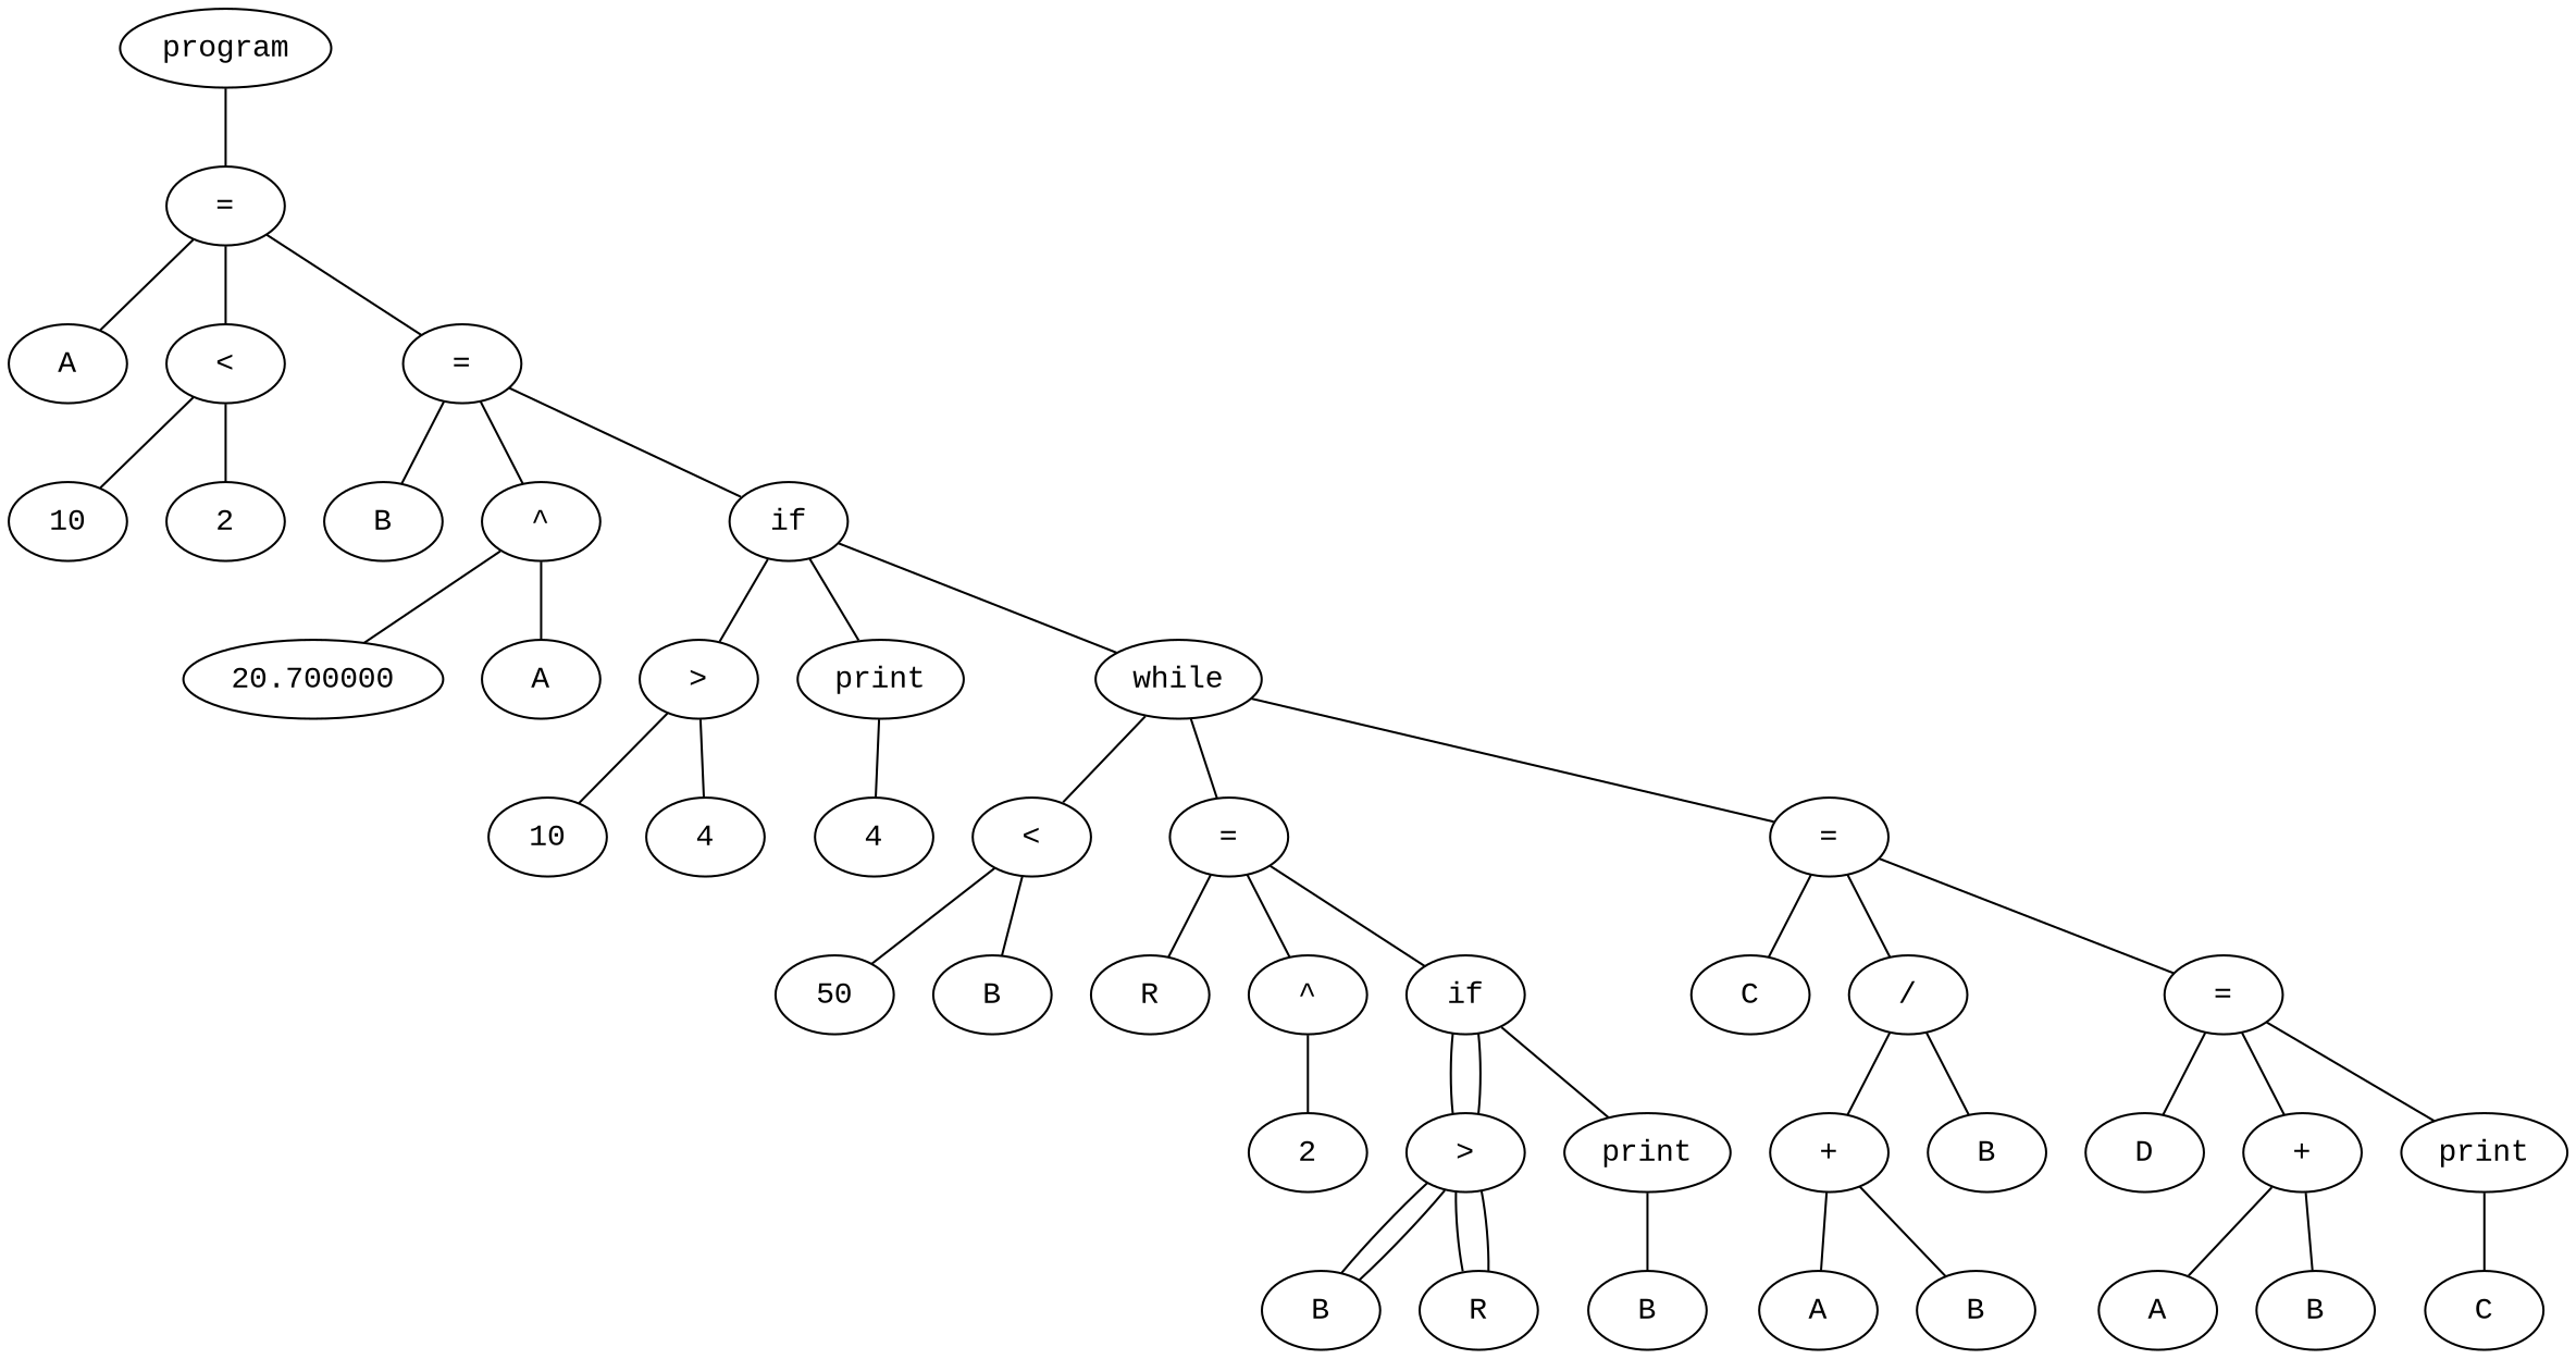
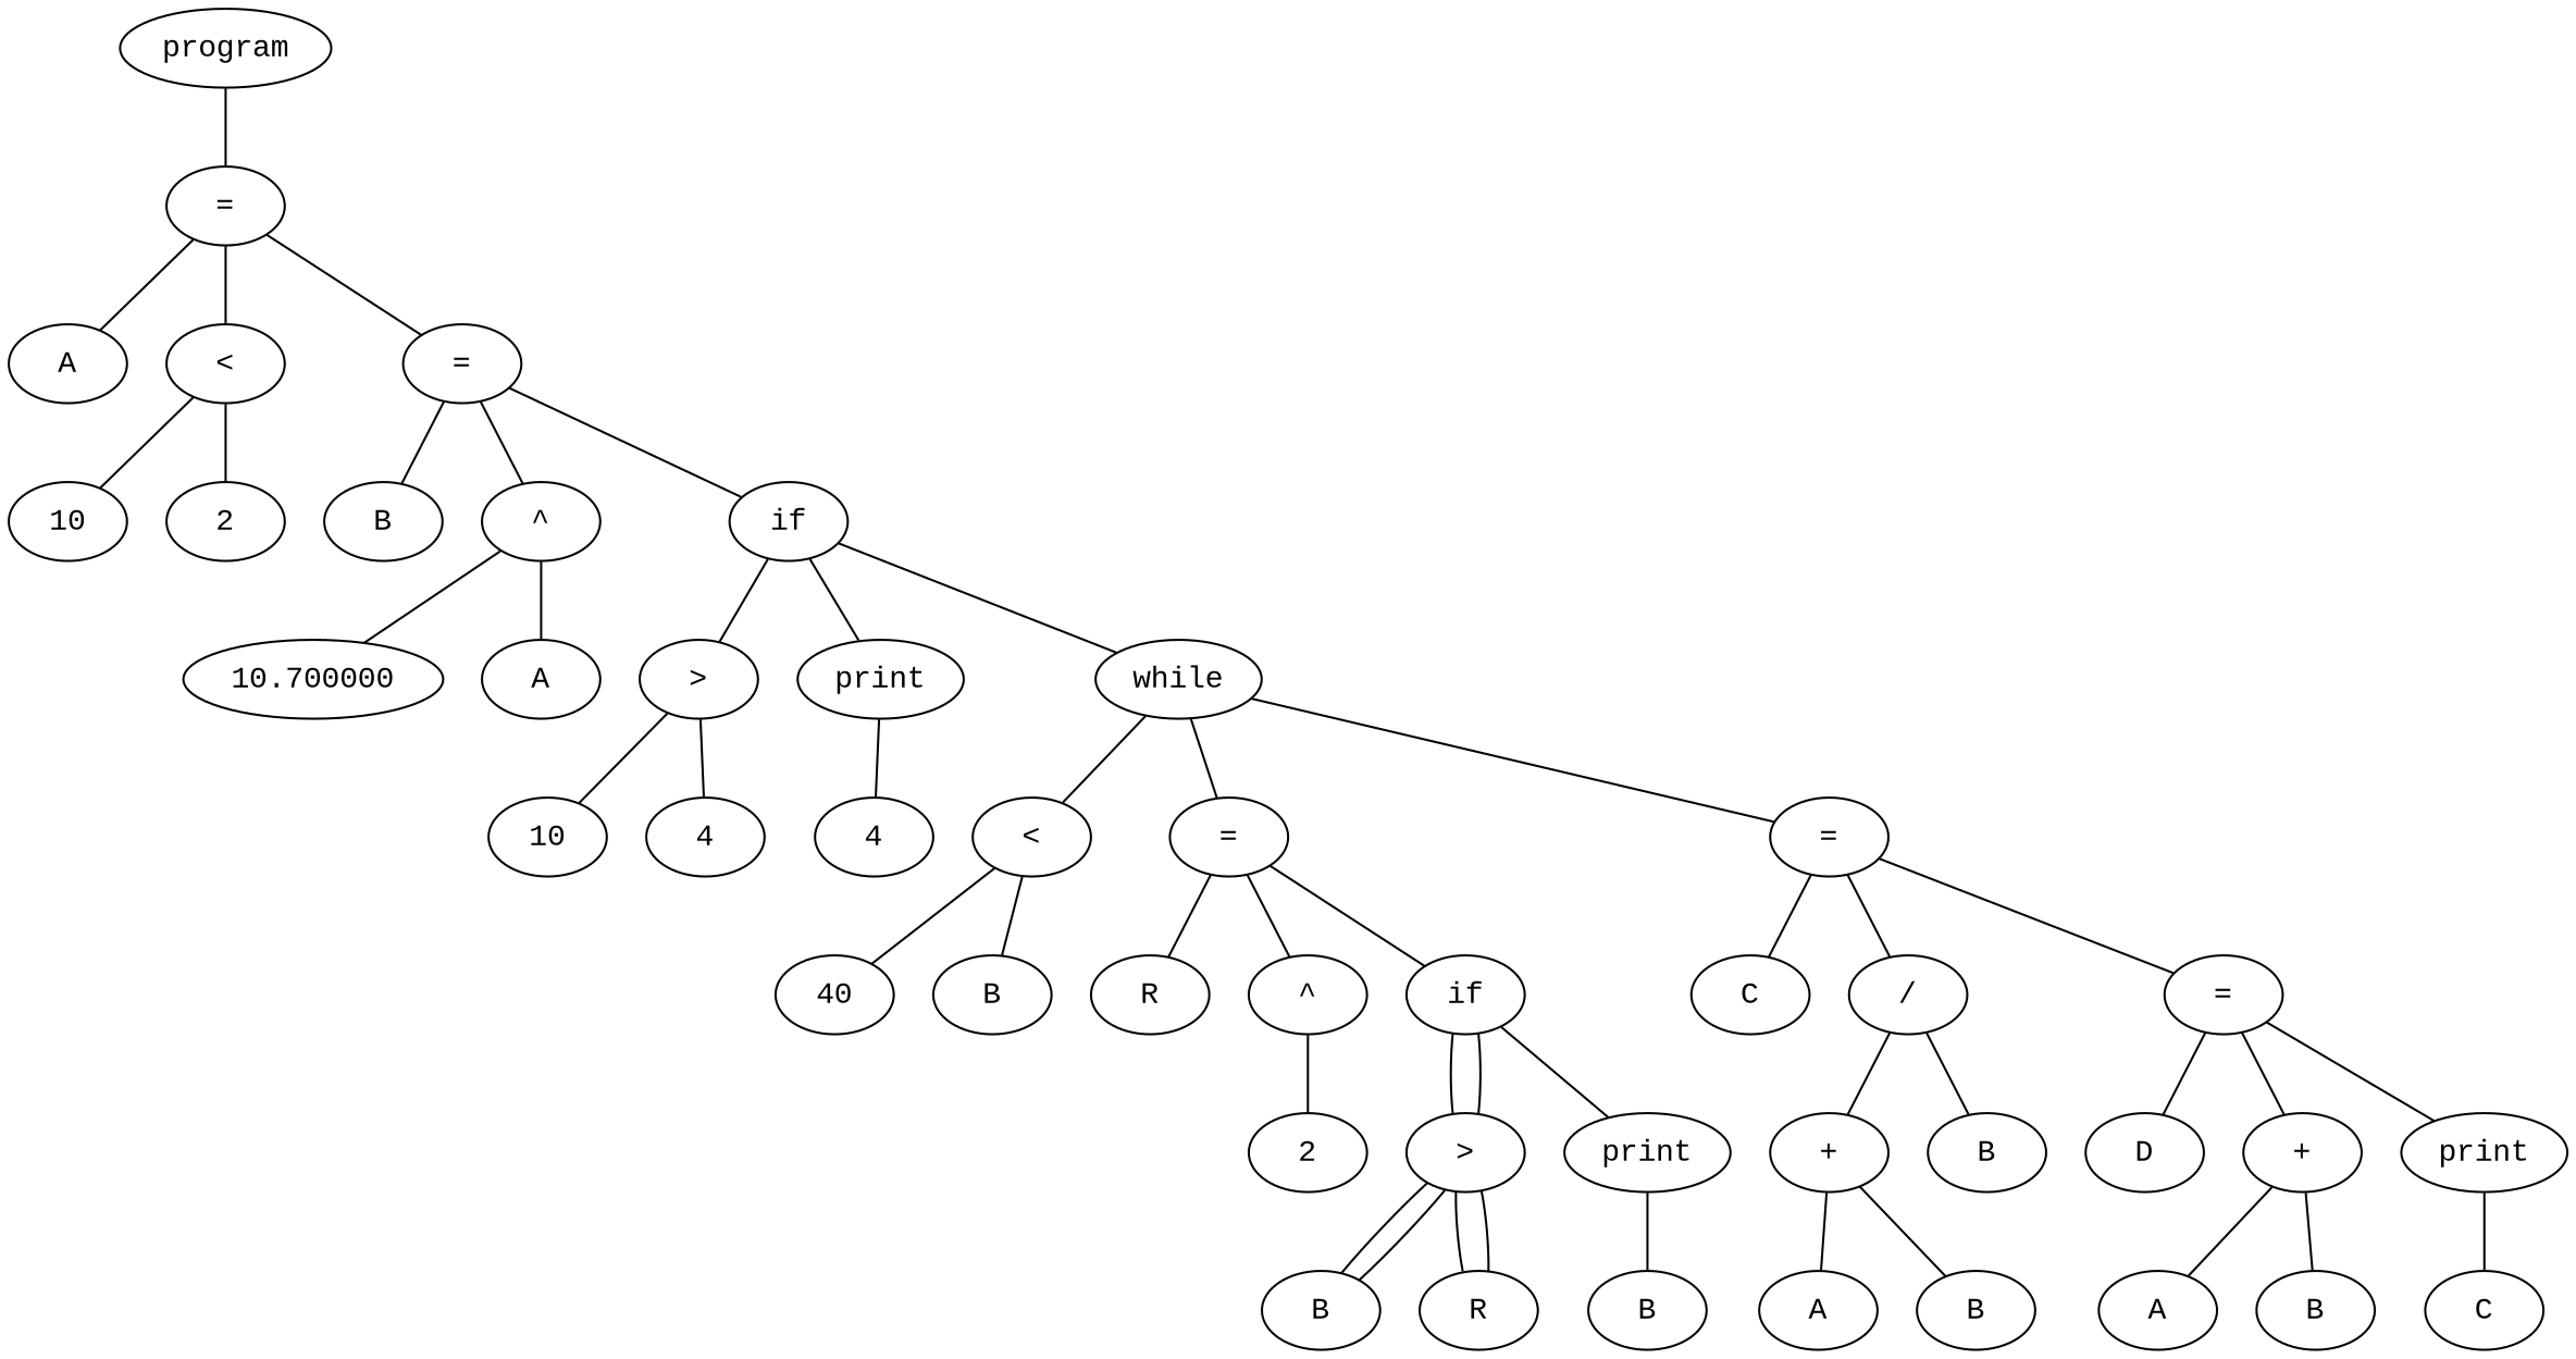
  graph {
    fontname="Liberation Mono"
    node [fontname="Liberation Mono"]
    edge [fontname="Liberation Mono"]
    n1 [label=program]
    n2 [label="="]
    n3 [label=A]
    n4 [label="<"]
    n5 [label="="]
    n6 [label=10]
    n7 [label=2]
    n8 [label=B]
    n9 [label="^"]
    n10 [label=if]
-   n11 [label=20.700000]
+   n11 [label=10.700000]
    n12 [label=A]
    n13 [label=">"]
    n14 [label=print]
    n15 [label=while]
    n16 [label=10]
    n17 [label=4]
    n18 [label=4]
    n19 [label="<"]
    n20 [label="="]
    n21 [label="="]
-   n22 [label=50]
+   n22 [label=40]
    n23 [label=B]
    n24 [label=R]
    n25 [label="^"]
    n26 [label=if]
    n27 [label=C]
    n28 [label="/"]
    n29 [label="="]
    n30 [label=2]
    n31 [label=">"]
    n32 [label=print]
    n33 [label=B]
    n34 [label=R]
    n35 [label=B]
    n36 [label="+"]
    n37 [label=B]
    n38 [label=D]
    n39 [label="+"]
    n40 [label=print]
    n41 [label=A]
    n42 [label=B]
    n43 [label=A]
    n44 [label=B]
    n45 [label=C]
    n1 -- n2
    n2 -- n3
    n2 -- n4
    n2 -- n5
    n4 -- n6
    n4 -- n7
    n5 -- n8
    n5 -- n9
    n5 -- n10
    n9 -- n11
    n9 -- n12
    n10 -- n13
    n10 -- n14
    n10 -- n15
    n13 -- n16
    n13 -- n17
    n14 -- n18
    n15 -- n19
    n15 -- n20
    n15 -- n21
    n19 -- n22
    n19 -- n23
    n20 -- n24
    n20 -- n25
    n20 -- n26
    n21 -- n27
    n21 -- n28
    n21 -- n29
    n25 -- n30
    n26 -- n31
    n26 -- n31
    n26 -- n32
    n28 -- n36
    n28 -- n37
    n29 -- n38
    n29 -- n39
    n29 -- n40
    n31 -- n33
    n31 -- n33
    n31 -- n34
    n31 -- n34
    n32 -- n35
    n36 -- n41
    n36 -- n42
    n39 -- n43
    n39 -- n44
    n40 -- n45
  }
